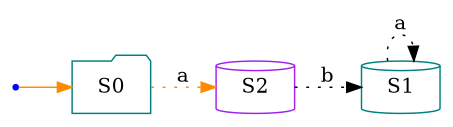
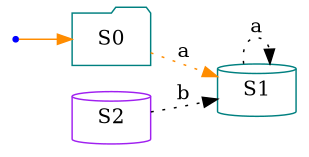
  digraph {
    rankdir=LR
    node [color=teal fontcolor=black shape=cylinder]
    edge [color=darkorange style=dotted]
    start [color=blue fontcolor=white shape=point]
    S0 [shape=folder]
    S1
    S2 [color=purple]
    start -> S0 [style=solid]
-   S0 -> S2 [label=a]
+   S0 -> S1 [label=a]
    S1 -> S1 [color=black label=a]
    S2 -> S1 [color=black label=b]
  }
